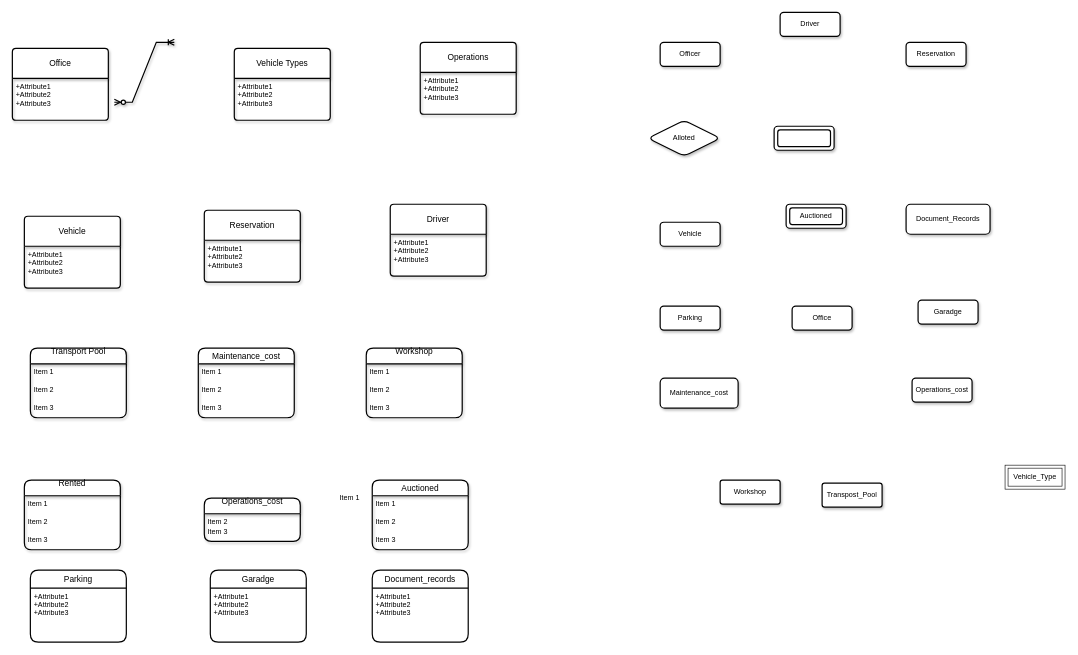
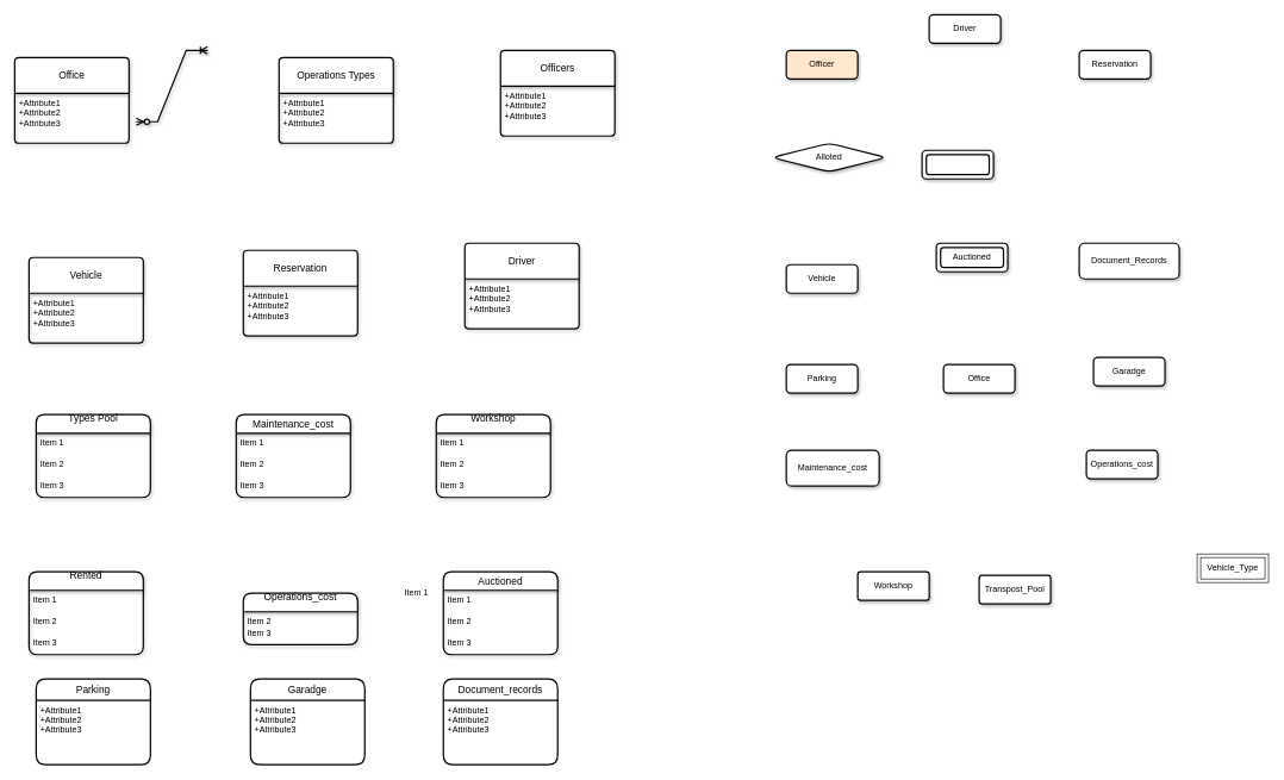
  <mxCell id="0" />
  <mxCell id="1" parent="0" />
  <mxCell id="2" value="Office&lt;br&gt;" style="swimlane;childLayout=stackLayout;horizontal=1;startSize=50;horizontalStack=0;rounded=1;fontSize=14;fontStyle=0;strokeWidth=2;resizeParent=0;resizeLast=1;shadow=1;dashed=0;align=center;arcSize=4;whiteSpace=wrap;html=1;labelBackgroundColor=none;glass=0;swimlaneLine=1;" parent="1" vertex="1"><mxGeometry x="20" y="80" width="160" height="120" as="geometry" /></mxCell>
  <mxCell id="3" value="+Attribute1&#10;+Attribute2&#10;+Attribute3" style="align=left;strokeColor=none;fillColor=none;spacingLeft=4;fontSize=12;verticalAlign=top;resizable=0;rotatable=0;part=1;html=1;labelBackgroundColor=none;rounded=1;shadow=1;glass=0;swimlaneLine=1;" parent="2" vertex="1"><mxGeometry y="50" width="160" height="70" as="geometry" /></mxCell>
- <mxCell id="4" value="Vehicle Types&lt;br&gt;" style="swimlane;childLayout=stackLayout;horizontal=1;startSize=50;horizontalStack=0;rounded=1;fontSize=14;fontStyle=0;strokeWidth=2;resizeParent=0;resizeLast=1;shadow=1;dashed=0;align=center;arcSize=4;whiteSpace=wrap;html=1;labelBackgroundColor=none;glass=0;swimlaneLine=1;" parent="1" vertex="1"><mxGeometry x="390" y="80" width="160" height="120" as="geometry" /></mxCell>
+ <mxCell id="4" value="Operations Types&lt;br&gt;" style="swimlane;childLayout=stackLayout;horizontal=1;startSize=50;horizontalStack=0;rounded=1;fontSize=14;fontStyle=0;strokeWidth=2;resizeParent=0;resizeLast=1;shadow=1;dashed=0;align=center;arcSize=4;whiteSpace=wrap;html=1;labelBackgroundColor=none;glass=0;swimlaneLine=1;" parent="1" vertex="1"><mxGeometry x="390" y="80" width="160" height="120" as="geometry" /></mxCell>
  <mxCell id="5" value="+Attribute1&#10;+Attribute2&#10;+Attribute3" style="align=left;strokeColor=none;fillColor=none;spacingLeft=4;fontSize=12;verticalAlign=top;resizable=0;rotatable=0;part=1;html=1;labelBackgroundColor=none;rounded=1;shadow=1;glass=0;swimlaneLine=1;" parent="4" vertex="1"><mxGeometry y="50" width="160" height="70" as="geometry" /></mxCell>
  <mxCell id="6" value="Vehicle" style="swimlane;childLayout=stackLayout;horizontal=1;startSize=50;horizontalStack=0;rounded=1;fontSize=14;fontStyle=0;strokeWidth=2;resizeParent=0;resizeLast=1;shadow=1;dashed=0;align=center;arcSize=4;whiteSpace=wrap;html=1;labelBackgroundColor=none;glass=0;swimlaneLine=1;" parent="1" vertex="1"><mxGeometry x="40" y="360" width="160" height="120" as="geometry" /></mxCell>
  <mxCell id="7" value="+Attribute1&#10;+Attribute2&#10;+Attribute3" style="align=left;strokeColor=none;fillColor=none;spacingLeft=4;fontSize=12;verticalAlign=top;resizable=0;rotatable=0;part=1;html=1;labelBackgroundColor=none;rounded=1;shadow=1;glass=0;swimlaneLine=1;" parent="6" vertex="1"><mxGeometry y="50" width="160" height="70" as="geometry" /></mxCell>
- <mxCell id="8" value="Operations&lt;br&gt;" style="swimlane;childLayout=stackLayout;horizontal=1;startSize=50;horizontalStack=0;rounded=1;fontSize=14;fontStyle=0;strokeWidth=2;resizeParent=0;resizeLast=1;shadow=1;dashed=0;align=center;arcSize=4;whiteSpace=wrap;html=1;labelBackgroundColor=none;glass=0;swimlaneLine=1;" parent="1" vertex="1"><mxGeometry x="700" y="70" width="160" height="120" as="geometry" /></mxCell>
+ <mxCell id="8" value="Officers&lt;br&gt;" style="swimlane;childLayout=stackLayout;horizontal=1;startSize=50;horizontalStack=0;rounded=1;fontSize=14;fontStyle=0;strokeWidth=2;resizeParent=0;resizeLast=1;shadow=1;dashed=0;align=center;arcSize=4;whiteSpace=wrap;html=1;labelBackgroundColor=none;glass=0;swimlaneLine=1;" parent="1" vertex="1"><mxGeometry x="700" y="70" width="160" height="120" as="geometry" /></mxCell>
  <mxCell id="9" value="+Attribute1&#10;+Attribute2&#10;+Attribute3" style="align=left;strokeColor=none;fillColor=none;spacingLeft=4;fontSize=12;verticalAlign=top;resizable=0;rotatable=0;part=1;html=1;labelBackgroundColor=none;rounded=1;shadow=1;glass=0;swimlaneLine=1;" parent="8" vertex="1"><mxGeometry y="50" width="160" height="70" as="geometry" /></mxCell>
  <mxCell id="10" value="Driver" style="swimlane;childLayout=stackLayout;horizontal=1;startSize=50;horizontalStack=0;rounded=1;fontSize=14;fontStyle=0;strokeWidth=2;resizeParent=0;resizeLast=1;shadow=1;dashed=0;align=center;arcSize=4;whiteSpace=wrap;html=1;labelBackgroundColor=none;glass=0;swimlaneLine=1;" parent="1" vertex="1"><mxGeometry x="650" y="340" width="160" height="120" as="geometry" /></mxCell>
  <mxCell id="11" value="+Attribute1&#10;+Attribute2&#10;+Attribute3" style="align=left;strokeColor=none;fillColor=none;spacingLeft=4;fontSize=12;verticalAlign=top;resizable=0;rotatable=0;part=1;html=1;labelBackgroundColor=none;rounded=1;shadow=1;glass=0;swimlaneLine=1;" parent="10" vertex="1"><mxGeometry y="50" width="160" height="70" as="geometry" /></mxCell>
  <mxCell id="12" value="" style="edgeStyle=entityRelationEdgeStyle;fontSize=12;html=1;endArrow=ERoneToMany;startArrow=ERzeroToMany;rounded=0;labelBackgroundColor=none;fontColor=default;strokeWidth=2;endSize=7;startSize=7;jumpSize=7;shadow=1;" parent="1" edge="1"><mxGeometry width="100" height="100" relative="1" as="geometry"><mxPoint x="190" y="170" as="sourcePoint" /><mxPoint x="290" y="70" as="targetPoint" /></mxGeometry></mxCell>
  <mxCell id="13" value="Reservation" style="swimlane;childLayout=stackLayout;horizontal=1;startSize=50;horizontalStack=0;rounded=1;fontSize=14;fontStyle=0;strokeWidth=2;resizeParent=0;resizeLast=1;shadow=1;dashed=0;align=center;arcSize=4;whiteSpace=wrap;html=1;labelBackgroundColor=none;glass=0;swimlaneLine=1;" parent="1" vertex="1"><mxGeometry x="340" y="350" width="160" height="120" as="geometry" /></mxCell>
  <mxCell id="14" value="+Attribute1&#10;+Attribute2&#10;+Attribute3" style="align=left;strokeColor=none;fillColor=none;spacingLeft=4;fontSize=12;verticalAlign=top;resizable=0;rotatable=0;part=1;html=1;labelBackgroundColor=none;rounded=1;shadow=1;glass=0;swimlaneLine=1;" parent="13" vertex="1"><mxGeometry y="50" width="160" height="70" as="geometry" /></mxCell>
- <mxCell id="15" value="Transport Pool&#10;" style="swimlane;fontStyle=0;childLayout=stackLayout;horizontal=1;startSize=26;horizontalStack=0;resizeParent=1;resizeParentMax=0;resizeLast=0;collapsible=1;marginBottom=0;align=center;fontSize=14;strokeWidth=2;shadow=1;rounded=1;glass=0;swimlaneLine=1;" parent="1" vertex="1"><mxGeometry x="50" y="580" width="160" height="116" as="geometry" /></mxCell>
+ <mxCell id="15" value="Types Pool&#10;" style="swimlane;fontStyle=0;childLayout=stackLayout;horizontal=1;startSize=26;horizontalStack=0;resizeParent=1;resizeParentMax=0;resizeLast=0;collapsible=1;marginBottom=0;align=center;fontSize=14;strokeWidth=2;shadow=1;rounded=1;glass=0;swimlaneLine=1;" parent="1" vertex="1"><mxGeometry x="50" y="580" width="160" height="116" as="geometry" /></mxCell>
  <mxCell id="16" value="Item 1" style="text;strokeColor=none;fillColor=none;spacingLeft=4;spacingRight=4;overflow=hidden;rotatable=0;points=[[0,0.5],[1,0.5]];portConstraint=eastwest;fontSize=12;strokeWidth=2;shadow=1;rounded=1;glass=0;swimlaneLine=1;" parent="15" vertex="1"><mxGeometry y="26" width="160" height="30" as="geometry" /></mxCell>
  <mxCell id="17" value="Item 2" style="text;strokeColor=none;fillColor=none;spacingLeft=4;spacingRight=4;overflow=hidden;rotatable=0;points=[[0,0.5],[1,0.5]];portConstraint=eastwest;fontSize=12;strokeWidth=2;shadow=1;rounded=1;glass=0;swimlaneLine=1;" parent="15" vertex="1"><mxGeometry y="56" width="160" height="30" as="geometry" /></mxCell>
  <mxCell id="18" value="Item 3" style="text;strokeColor=none;fillColor=none;spacingLeft=4;spacingRight=4;overflow=hidden;rotatable=0;points=[[0,0.5],[1,0.5]];portConstraint=eastwest;fontSize=12;strokeWidth=2;shadow=1;rounded=1;glass=0;swimlaneLine=1;" parent="15" vertex="1"><mxGeometry y="86" width="160" height="30" as="geometry" /></mxCell>
  <mxCell id="19" value="Maintenance_cost" style="swimlane;fontStyle=0;childLayout=stackLayout;horizontal=1;startSize=26;horizontalStack=0;resizeParent=1;resizeParentMax=0;resizeLast=0;collapsible=1;marginBottom=0;align=center;fontSize=14;strokeWidth=2;shadow=1;rounded=1;glass=0;swimlaneLine=1;" parent="1" vertex="1"><mxGeometry x="330" y="580" width="160" height="116" as="geometry" /></mxCell>
  <mxCell id="20" value="Item 1" style="text;strokeColor=none;fillColor=none;spacingLeft=4;spacingRight=4;overflow=hidden;rotatable=0;points=[[0,0.5],[1,0.5]];portConstraint=eastwest;fontSize=12;strokeWidth=2;shadow=1;rounded=1;glass=0;swimlaneLine=1;" parent="19" vertex="1"><mxGeometry y="26" width="160" height="30" as="geometry" /></mxCell>
  <mxCell id="21" value="Item 2" style="text;strokeColor=none;fillColor=none;spacingLeft=4;spacingRight=4;overflow=hidden;rotatable=0;points=[[0,0.5],[1,0.5]];portConstraint=eastwest;fontSize=12;strokeWidth=2;shadow=1;rounded=1;glass=0;swimlaneLine=1;" parent="19" vertex="1"><mxGeometry y="56" width="160" height="30" as="geometry" /></mxCell>
  <mxCell id="22" value="Item 3" style="text;strokeColor=none;fillColor=none;spacingLeft=4;spacingRight=4;overflow=hidden;rotatable=0;points=[[0,0.5],[1,0.5]];portConstraint=eastwest;fontSize=12;strokeWidth=2;shadow=1;rounded=1;glass=0;swimlaneLine=1;" parent="19" vertex="1"><mxGeometry y="86" width="160" height="30" as="geometry" /></mxCell>
  <mxCell id="23" value="Workshop&#10;" style="swimlane;fontStyle=0;childLayout=stackLayout;horizontal=1;startSize=26;horizontalStack=0;resizeParent=1;resizeParentMax=0;resizeLast=0;collapsible=1;marginBottom=0;align=center;fontSize=14;strokeWidth=2;shadow=1;rounded=1;glass=0;swimlaneLine=1;" parent="1" vertex="1"><mxGeometry x="610" y="580" width="160" height="116" as="geometry" /></mxCell>
  <mxCell id="24" value="Item 1" style="text;strokeColor=none;fillColor=none;spacingLeft=4;spacingRight=4;overflow=hidden;rotatable=0;points=[[0,0.5],[1,0.5]];portConstraint=eastwest;fontSize=12;strokeWidth=2;shadow=1;rounded=1;glass=0;swimlaneLine=1;" parent="23" vertex="1"><mxGeometry y="26" width="160" height="30" as="geometry" /></mxCell>
  <mxCell id="25" value="Item 2" style="text;strokeColor=none;fillColor=none;spacingLeft=4;spacingRight=4;overflow=hidden;rotatable=0;points=[[0,0.5],[1,0.5]];portConstraint=eastwest;fontSize=12;strokeWidth=2;shadow=1;rounded=1;glass=0;swimlaneLine=1;" parent="23" vertex="1"><mxGeometry y="56" width="160" height="30" as="geometry" /></mxCell>
  <mxCell id="26" value="Item 3" style="text;strokeColor=none;fillColor=none;spacingLeft=4;spacingRight=4;overflow=hidden;rotatable=0;points=[[0,0.5],[1,0.5]];portConstraint=eastwest;fontSize=12;strokeWidth=2;shadow=1;rounded=1;glass=0;swimlaneLine=1;" parent="23" vertex="1"><mxGeometry y="86" width="160" height="30" as="geometry" /></mxCell>
  <mxCell id="27" value="Rented&#10;" style="swimlane;fontStyle=0;childLayout=stackLayout;horizontal=1;startSize=26;horizontalStack=0;resizeParent=1;resizeParentMax=0;resizeLast=0;collapsible=1;marginBottom=0;align=center;fontSize=14;strokeWidth=2;shadow=1;rounded=1;glass=0;swimlaneLine=1;" parent="1" vertex="1"><mxGeometry x="40" y="800" width="160" height="116" as="geometry" /></mxCell>
  <mxCell id="28" value="Item 1" style="text;strokeColor=none;fillColor=none;spacingLeft=4;spacingRight=4;overflow=hidden;rotatable=0;points=[[0,0.5],[1,0.5]];portConstraint=eastwest;fontSize=12;strokeWidth=2;shadow=1;rounded=1;glass=0;swimlaneLine=1;" parent="27" vertex="1"><mxGeometry y="26" width="160" height="30" as="geometry" /></mxCell>
  <mxCell id="29" value="Item 2" style="text;strokeColor=none;fillColor=none;spacingLeft=4;spacingRight=4;overflow=hidden;rotatable=0;points=[[0,0.5],[1,0.5]];portConstraint=eastwest;fontSize=12;strokeWidth=2;shadow=1;rounded=1;glass=0;swimlaneLine=1;" parent="27" vertex="1"><mxGeometry y="56" width="160" height="30" as="geometry" /></mxCell>
  <mxCell id="30" value="Item 3" style="text;strokeColor=none;fillColor=none;spacingLeft=4;spacingRight=4;overflow=hidden;rotatable=0;points=[[0,0.5],[1,0.5]];portConstraint=eastwest;fontSize=12;strokeWidth=2;shadow=1;rounded=1;glass=0;swimlaneLine=1;" parent="27" vertex="1"><mxGeometry y="86" width="160" height="30" as="geometry" /></mxCell>
  <mxCell id="31" value="Operations_cost&#10;" style="swimlane;fontStyle=0;childLayout=stackLayout;horizontal=1;startSize=26;horizontalStack=0;resizeParent=1;resizeParentMax=0;resizeLast=0;collapsible=1;marginBottom=0;align=center;fontSize=14;strokeWidth=2;shadow=1;rounded=1;glass=0;swimlaneLine=1;" parent="1" vertex="1"><mxGeometry x="340" y="830" width="160" height="72" as="geometry" /></mxCell>
  <mxCell id="32" value="Item 2" style="text;strokeColor=none;fillColor=none;spacingLeft=4;spacingRight=4;overflow=hidden;rotatable=0;points=[[0,0.5],[1,0.5]];portConstraint=eastwest;fontSize=12;strokeWidth=2;shadow=1;rounded=1;glass=0;swimlaneLine=1;" parent="31" vertex="1"><mxGeometry y="26" width="160" height="16" as="geometry" /></mxCell>
  <mxCell id="33" value="Item 3" style="text;strokeColor=none;fillColor=none;spacingLeft=4;spacingRight=4;overflow=hidden;rotatable=0;points=[[0,0.5],[1,0.5]];portConstraint=eastwest;fontSize=12;strokeWidth=2;shadow=1;rounded=1;glass=0;swimlaneLine=1;" parent="31" vertex="1"><mxGeometry y="42" width="160" height="30" as="geometry" /></mxCell>
  <mxCell id="34" value="Auctioned" style="swimlane;fontStyle=0;childLayout=stackLayout;horizontal=1;startSize=26;horizontalStack=0;resizeParent=1;resizeParentMax=0;resizeLast=0;collapsible=1;marginBottom=0;align=center;fontSize=14;strokeWidth=2;shadow=1;rounded=1;glass=0;swimlaneLine=1;" parent="1" vertex="1"><mxGeometry x="620" y="800" width="160" height="116" as="geometry" /></mxCell>
  <mxCell id="35" value="Item 1" style="text;strokeColor=none;fillColor=none;spacingLeft=4;spacingRight=4;overflow=hidden;rotatable=0;points=[[0,0.5],[1,0.5]];portConstraint=eastwest;fontSize=12;strokeWidth=2;shadow=1;rounded=1;glass=0;swimlaneLine=1;" parent="34" vertex="1"><mxGeometry y="26" width="160" height="30" as="geometry" /></mxCell>
  <mxCell id="36" value="Item 2" style="text;strokeColor=none;fillColor=none;spacingLeft=4;spacingRight=4;overflow=hidden;rotatable=0;points=[[0,0.5],[1,0.5]];portConstraint=eastwest;fontSize=12;strokeWidth=2;shadow=1;rounded=1;glass=0;swimlaneLine=1;" parent="34" vertex="1"><mxGeometry y="56" width="160" height="30" as="geometry" /></mxCell>
  <mxCell id="37" value="Item 3" style="text;strokeColor=none;fillColor=none;spacingLeft=4;spacingRight=4;overflow=hidden;rotatable=0;points=[[0,0.5],[1,0.5]];portConstraint=eastwest;fontSize=12;strokeWidth=2;shadow=1;rounded=1;glass=0;swimlaneLine=1;" parent="34" vertex="1"><mxGeometry y="86" width="160" height="30" as="geometry" /></mxCell>
- <mxCell id="38" value="Officer" style="whiteSpace=wrap;html=1;align=center;rounded=1;shadow=1;glass=0;strokeWidth=2;" parent="1" vertex="1"><mxGeometry x="1100" y="70" width="100" height="40" as="geometry" /></mxCell>
+ <mxCell id="38" value="Officer" style="whiteSpace=wrap;html=1;align=center;rounded=1;shadow=1;glass=0;strokeWidth=2;fillColor=#ffe6cc;" parent="1" vertex="1"><mxGeometry x="1100" y="70" width="100" height="40" as="geometry" /></mxCell>
  <mxCell id="39" value="Vehicle&lt;br&gt;" style="whiteSpace=wrap;html=1;align=center;rounded=1;shadow=1;glass=0;strokeWidth=2;" parent="1" vertex="1"><mxGeometry x="1100" y="370" width="100" height="40" as="geometry" /></mxCell>
  <mxCell id="40" value="Document_Records" style="whiteSpace=wrap;html=1;align=center;rounded=1;shadow=1;glass=0;strokeWidth=2;" parent="1" vertex="1"><mxGeometry x="1510" y="340" width="140" height="50" as="geometry" /></mxCell>
  <mxCell id="41" value="Reservation" style="whiteSpace=wrap;html=1;align=center;rounded=1;shadow=1;glass=0;strokeWidth=2;" parent="1" vertex="1"><mxGeometry x="1510" y="70" width="100" height="40" as="geometry" /></mxCell>
  <mxCell id="42" value="" style="shape=ext;margin=3;double=1;whiteSpace=wrap;html=1;align=center;rounded=1;shadow=1;glass=0;strokeWidth=2;" parent="1" vertex="1"><mxGeometry x="1290" y="210" width="100" height="40" as="geometry" /></mxCell>
- <mxCell id="43" value="Alloted" style="shape=rhombus;perimeter=rhombusPerimeter;whiteSpace=wrap;html=1;align=center;rounded=1;shadow=1;glass=0;strokeWidth=2;" parent="1" vertex="1"><mxGeometry x="1080" y="200" width="120" height="60" as="geometry" /></mxCell>
+ <mxCell id="43" value="Alloted" style="shape=rhombus;perimeter=rhombusPerimeter;whiteSpace=wrap;html=1;align=center;rounded=1;shadow=1;glass=0;strokeWidth=2;" parent="1" vertex="1"><mxGeometry x="1080" y="200" width="160" height="40" as="geometry" /></mxCell>
  <mxCell id="44" value="Auctioned" style="shape=ext;margin=3;double=1;whiteSpace=wrap;html=1;align=center;rounded=1;shadow=1;glass=0;strokeWidth=2;" parent="1" vertex="1"><mxGeometry x="1310" y="340" width="100" height="40" as="geometry" /></mxCell>
  <mxCell id="45" value="Parking&lt;br&gt;" style="whiteSpace=wrap;html=1;align=center;rounded=1;shadow=1;glass=0;strokeWidth=2;" parent="1" vertex="1"><mxGeometry x="1100" y="510" width="100" height="40" as="geometry" /></mxCell>
  <mxCell id="46" value="Garadge" style="whiteSpace=wrap;html=1;align=center;rounded=1;shadow=1;glass=0;strokeWidth=2;" parent="1" vertex="1"><mxGeometry x="1530" y="500" width="100" height="40" as="geometry" /></mxCell>
  <mxCell id="47" value="Office&lt;br&gt;" style="whiteSpace=wrap;html=1;align=center;rounded=1;shadow=1;glass=0;strokeWidth=2;" parent="1" vertex="1"><mxGeometry x="1320" y="510" width="100" height="40" as="geometry" /></mxCell>
  <mxCell id="48" value="Driver" style="whiteSpace=wrap;html=1;align=center;rounded=1;shadow=1;glass=0;strokeWidth=2;" parent="1" vertex="1"><mxGeometry x="1300" y="20" width="100" height="40" as="geometry" /></mxCell>
  <mxCell id="49" value="Maintenance_cost" style="whiteSpace=wrap;html=1;align=center;rounded=1;shadow=1;glass=0;strokeWidth=2;" parent="1" vertex="1"><mxGeometry x="1100" y="630" width="130" height="50" as="geometry" /></mxCell>
  <mxCell id="50" value="Operations_cost" style="whiteSpace=wrap;html=1;align=center;rounded=1;shadow=1;glass=0;strokeWidth=2;" parent="1" vertex="1"><mxGeometry x="1520" y="630" width="100" height="40" as="geometry" /></mxCell>
  <mxCell id="51" value="Item 1" style="text;strokeColor=none;fillColor=none;spacingLeft=4;spacingRight=4;overflow=hidden;rotatable=0;points=[[0,0.5],[1,0.5]];portConstraint=eastwest;fontSize=12;strokeWidth=2;shadow=1;rounded=1;glass=0;swimlaneLine=1;" parent="1" vertex="1"><mxGeometry x="560" y="816" width="160" height="30" as="geometry" /></mxCell>
  <mxCell id="52" value="Workshop&lt;br&gt;" style="rounded=1;arcSize=10;whiteSpace=wrap;html=1;align=center;shadow=1;glass=0;strokeWidth=2;" parent="1" vertex="1"><mxGeometry x="1200" y="800" width="100" height="40" as="geometry" /></mxCell>
  <mxCell id="53" value="Transpost_Pool" style="rounded=1;arcSize=10;whiteSpace=wrap;html=1;align=center;shadow=1;glass=0;strokeWidth=2;" parent="1" vertex="1"><mxGeometry x="1370" y="805" width="100" height="40" as="geometry" /></mxCell>
  <mxCell id="54" value="Parking" style="swimlane;childLayout=stackLayout;horizontal=1;startSize=30;horizontalStack=0;rounded=1;fontSize=14;fontStyle=0;strokeWidth=2;resizeParent=0;resizeLast=1;shadow=0;dashed=0;align=center;glass=0;" parent="1" vertex="1"><mxGeometry x="50" y="950" width="160" height="120" as="geometry" /></mxCell>
  <mxCell id="55" value="+Attribute1&#10;+Attribute2&#10;+Attribute3" style="align=left;strokeColor=none;fillColor=none;spacingLeft=4;fontSize=12;verticalAlign=top;resizable=0;rotatable=0;part=1;rounded=1;shadow=1;glass=0;strokeWidth=2;" parent="54" vertex="1"><mxGeometry y="30" width="160" height="90" as="geometry" /></mxCell>
  <mxCell id="56" value="Garadge" style="swimlane;childLayout=stackLayout;horizontal=1;startSize=30;horizontalStack=0;rounded=1;fontSize=14;fontStyle=0;strokeWidth=2;resizeParent=0;resizeLast=1;shadow=0;dashed=0;align=center;glass=0;" parent="1" vertex="1"><mxGeometry x="350" y="950" width="160" height="120" as="geometry" /></mxCell>
  <mxCell id="57" value="+Attribute1&#10;+Attribute2&#10;+Attribute3" style="align=left;strokeColor=none;fillColor=none;spacingLeft=4;fontSize=12;verticalAlign=top;resizable=0;rotatable=0;part=1;rounded=1;shadow=1;glass=0;strokeWidth=2;" parent="56" vertex="1"><mxGeometry y="30" width="160" height="90" as="geometry" /></mxCell>
  <mxCell id="58" value="Document_records" style="swimlane;childLayout=stackLayout;horizontal=1;startSize=30;horizontalStack=0;rounded=1;fontSize=14;fontStyle=0;strokeWidth=2;resizeParent=0;resizeLast=1;shadow=0;dashed=0;align=center;glass=0;" parent="1" vertex="1"><mxGeometry x="620" y="950" width="160" height="120" as="geometry" /></mxCell>
  <mxCell id="59" value="+Attribute1&#10;+Attribute2&#10;+Attribute3" style="align=left;strokeColor=none;fillColor=none;spacingLeft=4;fontSize=12;verticalAlign=top;resizable=0;rotatable=0;part=1;rounded=1;shadow=1;glass=0;strokeWidth=2;" parent="58" vertex="1"><mxGeometry y="30" width="160" height="90" as="geometry" /></mxCell>
  <mxCell id="60" value="Vehicle_Type" style="shape=ext;margin=3;double=1;whiteSpace=wrap;html=1;align=center;" vertex="1" parent="1"><mxGeometry x="1675" y="775" width="100" height="40" as="geometry" /></mxCell>
